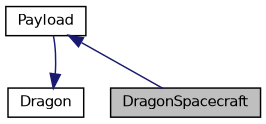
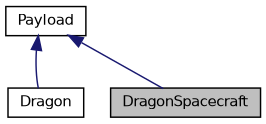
  digraph {
    node [color=black fillcolor=white fontname=Helvetica fontsize=10 shape=record style=filled]
    edge [color=midnightblue dir=back fontname=Helvetica fontsize=10 labelfontname=Helvetica labelfontsize=10 style=solid]
    n1 [fillcolor=grey75 fontcolor=black height=0.2 label=DragonSpacecraft width=0.4]
    n2 [height=0.2 label=Dragon width=0.4]
    n3 [height=0.2 label=Payload width=0.4]
    n3 -> n1
-   n2 -> n3
+   n3 -> n2
  }
